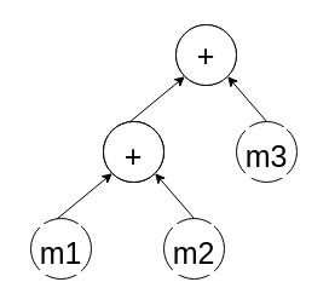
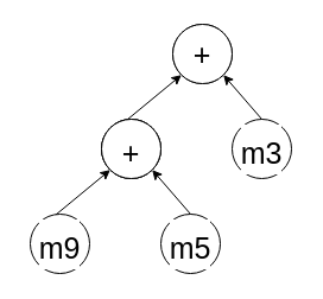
  <mxCell id="0" />
  <mxCell id="1" parent="0" />
  <mxCell id="2" value="" style="ellipse;whiteSpace=wrap;html=1;aspect=fixed;labelBackgroundColor=default;" vertex="1" parent="1"><mxGeometry x="85" y="100" width="50" height="50" as="geometry" /></mxCell>
  <mxCell id="3" value="" style="endArrow=classic;html=1;entryX=1;entryY=1;entryDx=0;entryDy=0;fontColor=#000000;labelBackgroundColor=default;" edge="1" parent="1" target="10"><mxGeometry width="50" height="50" relative="1" as="geometry"><mxPoint x="35" y="190" as="sourcePoint" /><mxPoint x="85" y="140" as="targetPoint" /></mxGeometry></mxCell>
  <mxCell id="4" value="" style="ellipse;whiteSpace=wrap;html=1;aspect=fixed;direction=south;labelBackgroundColor=default;" vertex="1" parent="1"><mxGeometry x="25" y="180" width="50" height="50" as="geometry" /></mxCell>
  <mxCell id="5" value="" style="ellipse;whiteSpace=wrap;html=1;aspect=fixed;direction=south;labelBackgroundColor=default;" vertex="1" parent="1"><mxGeometry x="135" y="180" width="50" height="50" as="geometry" /></mxCell>
  <mxCell id="6" value="" style="endArrow=classic;html=1;exitX=0;exitY=0.5;exitDx=0;exitDy=0;entryX=1;entryY=0;entryDx=0;entryDy=0;fontColor=#000000;labelBackgroundColor=default;" edge="1" parent="1" source="5" target="10"><mxGeometry width="50" height="50" relative="1" as="geometry"><mxPoint x="85" y="190" as="sourcePoint" /><mxPoint x="135" y="140" as="targetPoint" /></mxGeometry></mxCell>
  <mxCell id="7" value="&lt;font style=&quot;font-size: 35px;&quot;&gt;+&lt;/font&gt;" style="text;html=1;strokeColor=none;fillColor=none;align=center;verticalAlign=middle;whiteSpace=wrap;rounded=0;labelBackgroundColor=default;" vertex="1" parent="1"><mxGeometry x="85" y="110" width="60" height="30" as="geometry" /></mxCell>
- <mxCell id="8" value="&lt;font style=&quot;font-size: 25px;&quot;&gt;m1&lt;/font&gt;" style="text;html=1;strokeColor=none;fillColor=none;align=center;verticalAlign=middle;whiteSpace=wrap;rounded=0;fontFamily=Helvetica;fontSize=35;labelBackgroundColor=default;" vertex="1" parent="1"><mxGeometry x="20" y="190" width="60" height="30" as="geometry" /></mxCell>
- <mxCell id="9" value="&lt;font style=&quot;font-size: 25px;&quot;&gt;m2&lt;/font&gt;" style="text;html=1;strokeColor=none;fillColor=none;align=center;verticalAlign=middle;whiteSpace=wrap;rounded=0;fontFamily=Helvetica;fontSize=35;labelBackgroundColor=default;" vertex="1" parent="1"><mxGeometry x="130" y="190" width="60" height="30" as="geometry" /></mxCell>
+ <mxCell id="8" value="&lt;font style=&quot;font-size: 25px;&quot;&gt;m9&lt;/font&gt;" style="text;html=1;strokeColor=none;fillColor=none;align=center;verticalAlign=middle;whiteSpace=wrap;rounded=0;fontFamily=Helvetica;fontSize=35;labelBackgroundColor=default;" vertex="1" parent="1"><mxGeometry x="20" y="190" width="60" height="30" as="geometry" /></mxCell>
+ <mxCell id="9" value="&lt;font style=&quot;font-size: 25px;&quot;&gt;m5&lt;/font&gt;" style="text;html=1;strokeColor=none;fillColor=none;align=center;verticalAlign=middle;whiteSpace=wrap;rounded=0;fontFamily=Helvetica;fontSize=35;labelBackgroundColor=default;" vertex="1" parent="1"><mxGeometry x="130" y="190" width="60" height="30" as="geometry" /></mxCell>
  <mxCell id="10" value="" style="ellipse;whiteSpace=wrap;html=1;aspect=fixed;direction=south;labelBackgroundColor=default;" vertex="1" parent="1"><mxGeometry x="85" y="100" width="50" height="50" as="geometry" /></mxCell>
  <mxCell id="11" value="&lt;span style=&quot;font-size: 25px;&quot;&gt;+&lt;/span&gt;" style="text;html=1;strokeColor=none;fillColor=none;align=center;verticalAlign=middle;whiteSpace=wrap;rounded=0;fontFamily=Helvetica;fontSize=35;labelBackgroundColor=default;" vertex="1" parent="1"><mxGeometry x="80" y="107" width="60" height="30" as="geometry" /></mxCell>
  <mxCell id="12" value="" style="ellipse;whiteSpace=wrap;html=1;aspect=fixed;labelBackgroundColor=default;" vertex="1" parent="1"><mxGeometry x="145" y="20" width="50" height="50" as="geometry" /></mxCell>
  <mxCell id="13" value="" style="endArrow=classic;html=1;entryX=1;entryY=1;entryDx=0;entryDy=0;fontColor=#000000;labelBackgroundColor=default;" edge="1" parent="1" target="20"><mxGeometry width="50" height="50" relative="1" as="geometry"><mxPoint x="95" y="110" as="sourcePoint" /><mxPoint x="145" y="60" as="targetPoint" /></mxGeometry></mxCell>
  <mxCell id="14" value="" style="ellipse;whiteSpace=wrap;html=1;aspect=fixed;direction=south;labelBackgroundColor=default;" vertex="1" parent="1"><mxGeometry x="85" y="100" width="50" height="50" as="geometry" /></mxCell>
  <mxCell id="15" value="" style="ellipse;whiteSpace=wrap;html=1;aspect=fixed;direction=south;labelBackgroundColor=default;" vertex="1" parent="1"><mxGeometry x="195" y="100" width="50" height="50" as="geometry" /></mxCell>
  <mxCell id="16" value="" style="endArrow=classic;html=1;exitX=0;exitY=0.5;exitDx=0;exitDy=0;entryX=1;entryY=0;entryDx=0;entryDy=0;fontColor=#000000;labelBackgroundColor=default;" edge="1" parent="1" source="15" target="20"><mxGeometry width="50" height="50" relative="1" as="geometry"><mxPoint x="145" y="110" as="sourcePoint" /><mxPoint x="195" y="60" as="targetPoint" /></mxGeometry></mxCell>
  <mxCell id="17" value="&lt;font style=&quot;font-size: 35px;&quot;&gt;+&lt;/font&gt;" style="text;html=1;strokeColor=none;fillColor=none;align=center;verticalAlign=middle;whiteSpace=wrap;rounded=0;labelBackgroundColor=default;" vertex="1" parent="1"><mxGeometry x="145" y="30" width="60" height="30" as="geometry" /></mxCell>
  <mxCell id="18" value="&lt;span style=&quot;font-size: 25px;&quot;&gt;+&lt;/span&gt;" style="text;html=1;strokeColor=none;fillColor=none;align=center;verticalAlign=middle;whiteSpace=wrap;rounded=0;fontFamily=Helvetica;fontSize=35;labelBackgroundColor=default;" vertex="1" parent="1"><mxGeometry x="80" y="110" width="60" height="30" as="geometry" /></mxCell>
  <mxCell id="19" value="&lt;font style=&quot;font-size: 25px;&quot;&gt;m3&lt;/font&gt;" style="text;html=1;strokeColor=none;fillColor=none;align=center;verticalAlign=middle;whiteSpace=wrap;rounded=0;fontFamily=Helvetica;fontSize=35;labelBackgroundColor=default;" vertex="1" parent="1"><mxGeometry x="190" y="110" width="60" height="30" as="geometry" /></mxCell>
  <mxCell id="20" value="" style="ellipse;whiteSpace=wrap;html=1;aspect=fixed;direction=south;labelBackgroundColor=default;" vertex="1" parent="1"><mxGeometry x="145" y="20" width="50" height="50" as="geometry" /></mxCell>
  <mxCell id="21" value="&lt;span style=&quot;font-size: 25px;&quot;&gt;+&lt;/span&gt;" style="text;html=1;strokeColor=none;fillColor=none;align=center;verticalAlign=middle;whiteSpace=wrap;rounded=0;fontFamily=Helvetica;fontSize=35;labelBackgroundColor=default;" vertex="1" parent="1"><mxGeometry x="140" y="27" width="60" height="30" as="geometry" /></mxCell>
